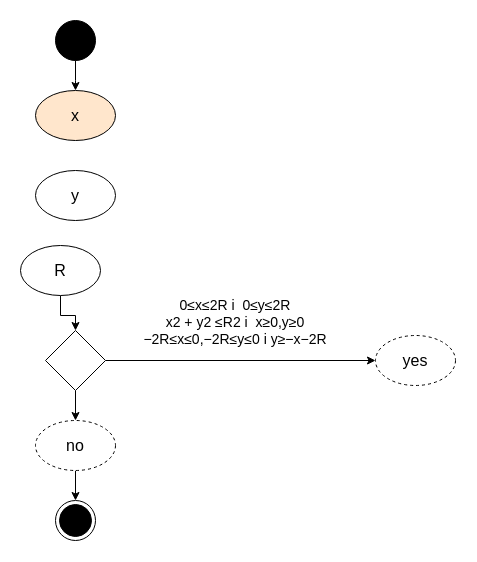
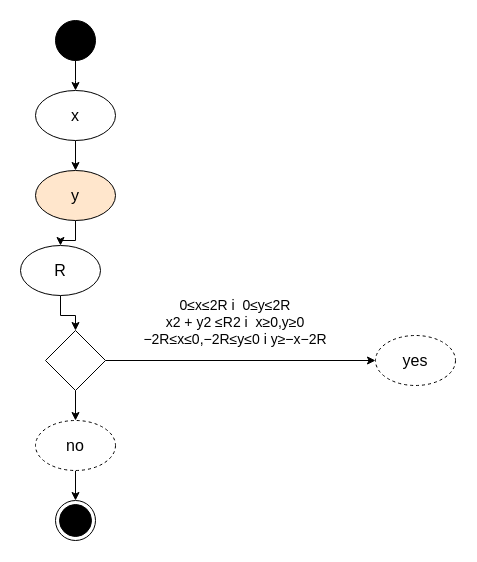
  <mxCell id="0" />
  <mxCell id="1" parent="0" />
  <mxCell id="2" style="edgeStyle=orthogonalEdgeStyle;rounded=0;orthogonalLoop=1;jettySize=auto;html=1;" edge="1" parent="1" source="3"><mxGeometry relative="1" as="geometry"><mxPoint x="75" y="90" as="targetPoint" /></mxGeometry></mxCell>
  <mxCell id="3" value="" style="ellipse;fillColor=strokeColor;html=1;" vertex="1" parent="1"><mxGeometry x="55" y="20" width="40" height="40" as="geometry" /></mxCell>
- <mxCell id="5" value="&lt;font style=&quot;font-size: 16px;&quot;&gt;x&lt;/font&gt;" style="ellipse;whiteSpace=wrap;html=1;fillColor=#ffe6cc;" vertex="1" parent="1"><mxGeometry x="35" y="90" width="80" height="50" as="geometry" /></mxCell>
- <mxCell id="7" value="&lt;font style=&quot;font-size: 16px;&quot;&gt;y&lt;/font&gt;" style="ellipse;whiteSpace=wrap;html=1;" vertex="1" parent="1"><mxGeometry x="35" y="170" width="80" height="50" as="geometry" /></mxCell>
+ <mxCell id="4" style="edgeStyle=orthogonalEdgeStyle;rounded=0;orthogonalLoop=1;jettySize=auto;html=1;entryX=0.5;entryY=0;entryDx=0;entryDy=0;" edge="1" parent="1" source="5" target="7"><mxGeometry relative="1" as="geometry"><mxPoint x="75" y="180" as="targetPoint" /></mxGeometry></mxCell>
+ <mxCell id="5" value="&lt;font style=&quot;font-size: 16px;&quot;&gt;x&lt;/font&gt;" style="ellipse;whiteSpace=wrap;html=1;" vertex="1" parent="1"><mxGeometry x="35" y="90" width="80" height="50" as="geometry" /></mxCell>
+ <mxCell id="6" style="edgeStyle=orthogonalEdgeStyle;rounded=0;orthogonalLoop=1;jettySize=auto;html=1;entryX=0.5;entryY=0;entryDx=0;entryDy=0;" edge="1" parent="1" source="7" target="9"><mxGeometry relative="1" as="geometry" /></mxCell>
+ <mxCell id="7" value="&lt;font style=&quot;font-size: 16px;&quot;&gt;y&lt;/font&gt;" style="ellipse;whiteSpace=wrap;html=1;fillColor=#ffe6cc;" vertex="1" parent="1"><mxGeometry x="35" y="170" width="80" height="50" as="geometry" /></mxCell>
  <mxCell id="8" style="edgeStyle=orthogonalEdgeStyle;rounded=0;orthogonalLoop=1;jettySize=auto;html=1;entryX=0.5;entryY=0;entryDx=0;entryDy=0;" edge="1" parent="1" source="9" target="12"><mxGeometry relative="1" as="geometry" /></mxCell>
  <mxCell id="9" value="R" style="ellipse;whiteSpace=wrap;html=1;fontSize=16;" vertex="1" parent="1"><mxGeometry x="20" y="245" width="80" height="50" as="geometry" /></mxCell>
  <mxCell id="10" style="edgeStyle=orthogonalEdgeStyle;rounded=0;orthogonalLoop=1;jettySize=auto;html=1;entryX=0.5;entryY=0;entryDx=0;entryDy=0;" edge="1" parent="1" source="12" target="14"><mxGeometry relative="1" as="geometry" /></mxCell>
  <mxCell id="11" style="edgeStyle=orthogonalEdgeStyle;rounded=0;orthogonalLoop=1;jettySize=auto;html=1;entryX=0;entryY=0.5;entryDx=0;entryDy=0;" edge="1" parent="1" source="12" target="16"><mxGeometry relative="1" as="geometry"><mxPoint x="375" y="360" as="targetPoint" /></mxGeometry></mxCell>
  <mxCell id="12" value="" style="rhombus;whiteSpace=wrap;html=1;" vertex="1" parent="1"><mxGeometry x="45" y="330" width="60" height="60" as="geometry" /></mxCell>
  <mxCell id="13" style="edgeStyle=orthogonalEdgeStyle;rounded=0;orthogonalLoop=1;jettySize=auto;html=1;entryX=0.5;entryY=0;entryDx=0;entryDy=0;" edge="1" parent="1" source="14" target="15"><mxGeometry relative="1" as="geometry" /></mxCell>
  <mxCell id="14" value="no" style="ellipse;whiteSpace=wrap;html=1;fontSize=16;dashed=1;" vertex="1" parent="1"><mxGeometry x="35" y="420" width="80" height="50" as="geometry" /></mxCell>
  <mxCell id="15" value="" style="ellipse;html=1;shape=endState;fillColor=strokeColor;" vertex="1" parent="1"><mxGeometry x="55" y="500" width="40" height="40" as="geometry" /></mxCell>
  <mxCell id="16" value="yes" style="ellipse;whiteSpace=wrap;html=1;fontSize=16;dashed=1;" vertex="1" parent="1"><mxGeometry x="375" y="335" width="80" height="50" as="geometry" /></mxCell>
  <mxCell id="17" value="&lt;div align=&quot;center&quot;&gt;&lt;font style=&quot;font-size: 14px;&quot;&gt;0≤x≤2R і&amp;nbsp; 0≤y≤2R&lt;/font&gt;&lt;/div&gt;&lt;div align=&quot;center&quot;&gt;&lt;font style=&quot;font-size: 14px;&quot;&gt;x2 + y2 ≤R2 і&amp;nbsp; x≥0,y≥0&lt;/font&gt;&lt;/div&gt;&lt;div align=&quot;center&quot;&gt;&lt;font style=&quot;font-size: 14px;&quot;&gt;−2R≤x≤0,−2R≤y≤0 і y≥−x−2R&lt;/font&gt;&lt;/div&gt;" style="text;whiteSpace=wrap;html=1;align=center;" vertex="1" parent="1"><mxGeometry x="115" y="290" width="240" height="60" as="geometry" /></mxCell>
